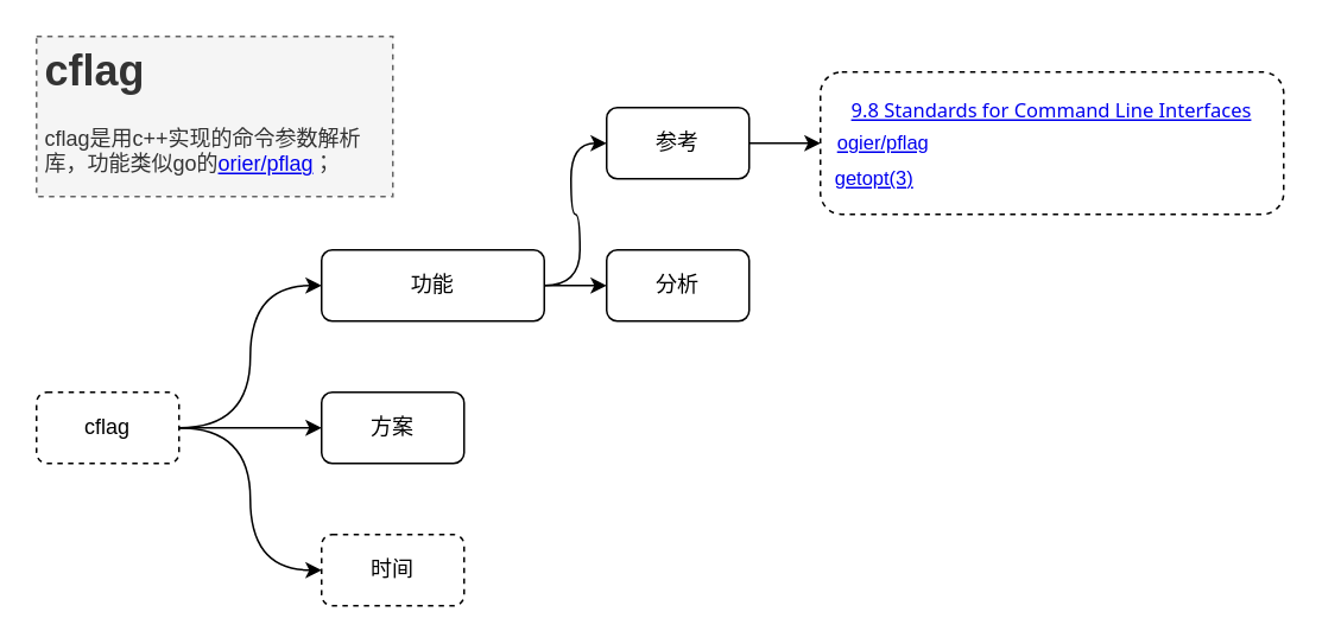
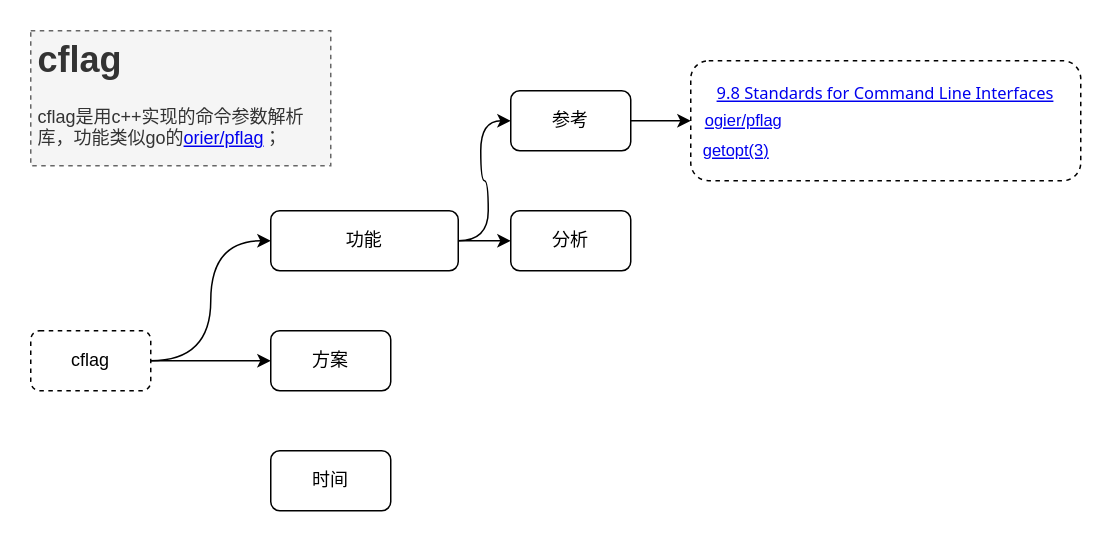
  <mxCell id="0" />
  <mxCell id="1" parent="0" />
  <mxCell id="2" value="" style="edgeStyle=orthogonalEdgeStyle;rounded=0;orthogonalLoop=1;jettySize=auto;html=1;curved=1;entryX=0;entryY=0.5;entryDx=0;entryDy=0;" edge="1" parent="1" source="5" target="9"><mxGeometry relative="1" as="geometry" /></mxCell>
  <mxCell id="3" style="edgeStyle=orthogonalEdgeStyle;curved=1;rounded=0;orthogonalLoop=1;jettySize=auto;html=1;entryX=0;entryY=0.5;entryDx=0;entryDy=0;" edge="1" parent="1" source="5" target="10"><mxGeometry relative="1" as="geometry" /></mxCell>
- <mxCell id="4" style="edgeStyle=orthogonalEdgeStyle;curved=1;rounded=0;orthogonalLoop=1;jettySize=auto;html=1;entryX=0;entryY=0.5;entryDx=0;entryDy=0;" edge="1" parent="1" source="5" target="11"><mxGeometry relative="1" as="geometry" /></mxCell>
  <mxCell id="5" value="cflag" style="rounded=1;whiteSpace=wrap;html=1;dashed=1;" vertex="1" parent="1"><mxGeometry x="20" y="220" width="80" height="40" as="geometry" /></mxCell>
  <mxCell id="6" value="&lt;h1&gt;cflag&lt;/h1&gt;&lt;p&gt;cflag是用c++实现的命令参数解析库，功能类似go的&lt;a href=&quot;https://github.com/ogier/pflag&quot;&gt;orier/pflag&lt;/a&gt;；&lt;/p&gt;" style="text;html=1;strokeColor=#666666;fillColor=#f5f5f5;spacing=5;spacingTop=-20;whiteSpace=wrap;overflow=hidden;rounded=0;dashed=1;fontColor=#333333;" vertex="1" parent="1"><mxGeometry x="20" y="20" width="200" height="90" as="geometry" /></mxCell>
  <mxCell id="7" value="" style="edgeStyle=orthogonalEdgeStyle;curved=1;rounded=0;orthogonalLoop=1;jettySize=auto;html=1;entryX=0;entryY=0.5;entryDx=0;entryDy=0;" edge="1" parent="1" source="9" target="13"><mxGeometry relative="1" as="geometry" /></mxCell>
  <mxCell id="8" value="" style="edgeStyle=orthogonalEdgeStyle;curved=1;rounded=0;orthogonalLoop=1;jettySize=auto;html=1;fontSize=11;fontColor=#000000;" edge="1" parent="1" source="9" target="14"><mxGeometry relative="1" as="geometry" /></mxCell>
  <mxCell id="9" value="功能" style="rounded=1;whiteSpace=wrap;html=1;" vertex="1" parent="1"><mxGeometry x="180" y="140" width="125" height="40" as="geometry" /></mxCell>
  <mxCell id="10" value="方案" style="rounded=1;whiteSpace=wrap;html=1;" vertex="1" parent="1"><mxGeometry x="180" y="220" width="80" height="40" as="geometry" /></mxCell>
- <mxCell id="11" value="时间" style="rounded=1;whiteSpace=wrap;html=1;dashed=1;" vertex="1" parent="1"><mxGeometry x="180" y="300" width="80" height="40" as="geometry" /></mxCell>
+ <mxCell id="11" value="时间" style="rounded=1;whiteSpace=wrap;html=1;" vertex="1" parent="1"><mxGeometry x="180" y="300" width="80" height="40" as="geometry" /></mxCell>
  <mxCell id="12" value="" style="edgeStyle=orthogonalEdgeStyle;curved=1;rounded=0;orthogonalLoop=1;jettySize=auto;html=1;" edge="1" parent="1" source="13" target="16"><mxGeometry relative="1" as="geometry" /></mxCell>
  <mxCell id="13" value="参考" style="rounded=1;whiteSpace=wrap;html=1;" vertex="1" parent="1"><mxGeometry x="340" y="60" width="80" height="40" as="geometry" /></mxCell>
  <mxCell id="14" value="分析" style="rounded=1;whiteSpace=wrap;html=1;" vertex="1" parent="1"><mxGeometry x="340" y="140" width="80" height="40" as="geometry" /></mxCell>
  <mxCell id="15" value="" style="group" vertex="1" connectable="0" parent="1"><mxGeometry x="460" y="40" width="260" height="80" as="geometry" /></mxCell>
  <mxCell id="16" value="" style="rounded=1;whiteSpace=wrap;html=1;dashed=1;" vertex="1" parent="15"><mxGeometry width="260" height="80" as="geometry" /></mxCell>
  <mxCell id="17" value="&lt;h3 style=&quot;margin: 1em 0px 0.87em; padding: 0px; color: rgb(51, 51, 51); font-family: &amp;quot;Fira Sans&amp;quot;, sans; text-align: left; font-size: 11px;&quot; class=&quot;section&quot;&gt;&lt;font style=&quot;font-size: 11px; font-weight: normal;&quot;&gt;&lt;a href=&quot;https://www.gnu.org/prep/standards/html_node/Command_002dLine-Interfaces.html&quot; style=&quot;font-size: 11px;&quot;&gt;9.8 Standards for Command Line Interfaces&lt;/a&gt;&lt;/font&gt;&lt;/h3&gt;" style="text;html=1;strokeColor=none;fillColor=none;align=center;verticalAlign=middle;whiteSpace=wrap;rounded=0;dashed=1;fontSize=11;" vertex="1" parent="15"><mxGeometry y="10" width="260" height="20" as="geometry" /></mxCell>
  <mxCell id="18" value="&lt;a href=&quot;https://github.com/ogier/pflag&quot;&gt;ogier/pflag&lt;/a&gt;" style="text;html=1;align=center;verticalAlign=middle;resizable=0;points=[];autosize=1;strokeColor=none;fillColor=none;fontSize=11;" vertex="1" parent="15"><mxGeometry y="30" width="70" height="20" as="geometry" /></mxCell>
  <mxCell id="19" value="&lt;a href=&quot;https://man7.org/linux/man-pages/man3/getopt.3.html&quot;&gt;getopt(3)&lt;/a&gt;" style="text;html=1;align=center;verticalAlign=middle;resizable=0;points=[];autosize=1;strokeColor=none;fillColor=none;fontSize=11;fontColor=#000000;" vertex="1" parent="15"><mxGeometry y="50" width="60" height="20" as="geometry" /></mxCell>
